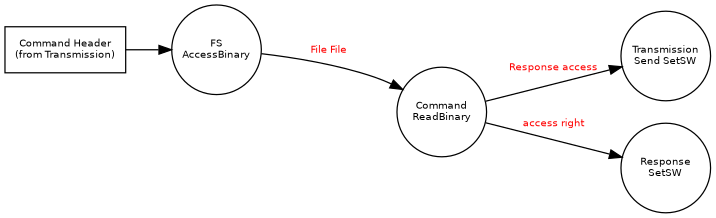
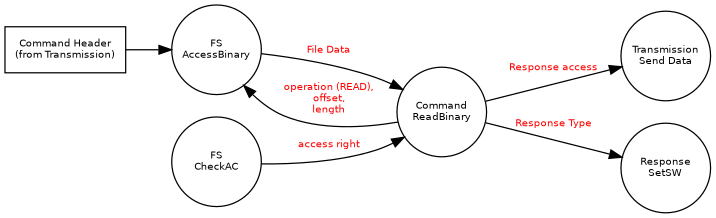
  digraph {
    rankdir=LR
    node [fontname="Bitstream Vera Sans" fontsize=8 shape=circle fixedsize=true]
    edge [fontcolor=Red fontname="Bitstream Vera Sans" fontsize=8]
    n1 [label="Command Header\n(from Transmission)" shape=record fixedsize=""]
    n2 [label="FS\nAccessBinary" width=1]
    n3 [label="Command\nReadBinary" width=1]
-   n4 [label="Transmission\nSend SetSW" width=1]
+   n4 [label="Transmission\nSend Data" width=1]
    n5 [label="Response\nSetSW" width=1]
+   n6 [label="FS\nCheckAC" width=1]
    n1 -> n2
-   n2 -> n3 [label="File File"]
+   n2 -> n3 [label="File Data"]
+   n3 -> n2 [label="operation (READ),\noffset,\nlength"]
    n3 -> n4 [label="Response access"]
-   n3 -> n5 [label="access right"]
+   n3 -> n5 [label="Response Type"]
+   n6 -> n3 [label="access right"]
  }
